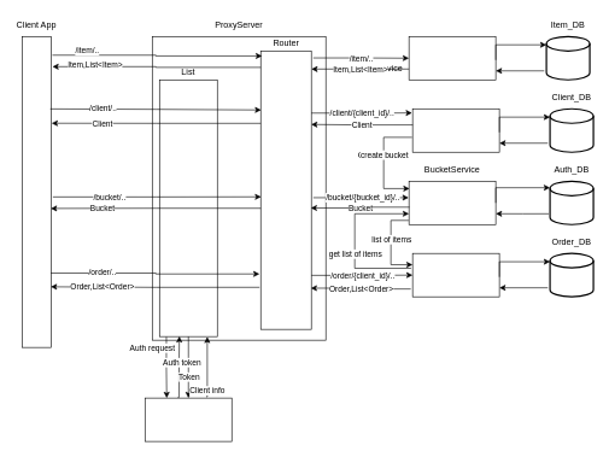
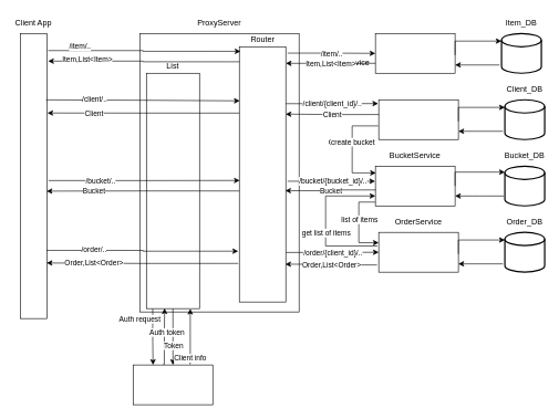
  <mxCell id="0" />
  <mxCell id="1" parent="0" />
  <mxCell id="2" value="" style="rounded=0;whiteSpace=wrap;html=1;" vertex="1" parent="1"><mxGeometry x="210" y="50" width="240" height="420" as="geometry" /></mxCell>
  <mxCell id="3" value="ProxyServer" style="text;html=1;strokeColor=none;fillColor=none;align=center;verticalAlign=middle;whiteSpace=wrap;rounded=0;" vertex="1" parent="1"><mxGeometry x="300" y="20" width="60" height="30" as="geometry" /></mxCell>
  <mxCell id="4" value="" style="rounded=0;whiteSpace=wrap;html=1;" vertex="1" parent="1"><mxGeometry x="570" y="150" width="120" height="60" as="geometry" /></mxCell>
  <mxCell id="5" value="ClientService" style="text;html=1;strokeColor=none;fillColor=none;align=center;verticalAlign=middle;whiteSpace=wrap;rounded=0;" vertex="1" parent="1"><mxGeometry x="500" y="200" width="60" height="30" as="geometry" /></mxCell>
  <mxCell id="6" value="" style="rounded=0;whiteSpace=wrap;html=1;" vertex="1" parent="1"><mxGeometry x="565" y="50" width="120" height="60" as="geometry" /></mxCell>
  <mxCell id="7" value="BucketService" style="text;html=1;strokeColor=none;fillColor=none;align=center;verticalAlign=middle;whiteSpace=wrap;rounded=0;" vertex="1" parent="1"><mxGeometry x="595" y="220.11" width="60" height="30" as="geometry" /></mxCell>
  <mxCell id="8" value="" style="rounded=0;whiteSpace=wrap;html=1;" vertex="1" parent="1"><mxGeometry x="565" y="250.11" width="120" height="60" as="geometry" /></mxCell>
  <mxCell id="9" value="ItemService" style="text;html=1;strokeColor=none;fillColor=none;align=center;verticalAlign=middle;whiteSpace=wrap;rounded=0;" vertex="1" parent="1"><mxGeometry x="495" y="80" width="60" height="30" as="geometry" /></mxCell>
  <mxCell id="10" value="" style="rounded=0;whiteSpace=wrap;html=1;" vertex="1" parent="1"><mxGeometry x="570" y="350" width="120" height="60" as="geometry" /></mxCell>
+ <mxCell id="11" value="OrderService" style="text;html=1;strokeColor=none;fillColor=none;align=center;verticalAlign=middle;whiteSpace=wrap;rounded=0;" vertex="1" parent="1"><mxGeometry x="600" y="320" width="60" height="30" as="geometry" /></mxCell>
  <mxCell id="12" value="" style="rounded=0;whiteSpace=wrap;html=1;" vertex="1" parent="1"><mxGeometry x="30" y="50" width="40" height="430" as="geometry" /></mxCell>
  <mxCell id="13" value="Client App" style="text;html=1;strokeColor=none;fillColor=none;align=center;verticalAlign=middle;whiteSpace=wrap;rounded=0;" vertex="1" parent="1"><mxGeometry x="20" y="20" width="60" height="30" as="geometry" /></mxCell>
  <mxCell id="14" value="" style="strokeWidth=2;html=1;shape=mxgraph.flowchart.database;whiteSpace=wrap;" vertex="1" parent="1"><mxGeometry x="760" y="250.11" width="60" height="60" as="geometry" /></mxCell>
- <mxCell id="15" value="Auth_DB" style="text;html=1;strokeColor=none;fillColor=none;align=center;verticalAlign=middle;whiteSpace=wrap;rounded=0;" vertex="1" parent="1"><mxGeometry x="760" y="220.11" width="60" height="30" as="geometry" /></mxCell>
+ <mxCell id="15" value="Bucket_DB" style="text;html=1;strokeColor=none;fillColor=none;align=center;verticalAlign=middle;whiteSpace=wrap;rounded=0;" vertex="1" parent="1"><mxGeometry x="760" y="220.11" width="60" height="30" as="geometry" /></mxCell>
  <mxCell id="16" value="" style="strokeWidth=2;html=1;shape=mxgraph.flowchart.database;whiteSpace=wrap;" vertex="1" parent="1"><mxGeometry x="760" y="150" width="60" height="60" as="geometry" /></mxCell>
  <mxCell id="17" value="Client_DB" style="text;html=1;strokeColor=none;fillColor=none;align=center;verticalAlign=middle;whiteSpace=wrap;rounded=0;" vertex="1" parent="1"><mxGeometry x="760" y="120" width="60" height="30" as="geometry" /></mxCell>
  <mxCell id="18" value="" style="strokeWidth=2;html=1;shape=mxgraph.flowchart.database;whiteSpace=wrap;" vertex="1" parent="1"><mxGeometry x="755" y="50" width="60" height="60" as="geometry" /></mxCell>
  <mxCell id="19" value="Item_DB" style="text;html=1;strokeColor=none;fillColor=none;align=center;verticalAlign=middle;whiteSpace=wrap;rounded=0;" vertex="1" parent="1"><mxGeometry x="755" y="20" width="60" height="30" as="geometry" /></mxCell>
  <mxCell id="20" value="" style="strokeWidth=2;html=1;shape=mxgraph.flowchart.database;whiteSpace=wrap;" vertex="1" parent="1"><mxGeometry x="760" y="350" width="60" height="60" as="geometry" /></mxCell>
  <mxCell id="21" value="Order_DB" style="text;html=1;strokeColor=none;fillColor=none;align=center;verticalAlign=middle;whiteSpace=wrap;rounded=0;" vertex="1" parent="1"><mxGeometry x="760" y="320" width="60" height="30" as="geometry" /></mxCell>
  <mxCell id="22" value="" style="endArrow=classic;html=1;rounded=0;edgeStyle=orthogonalEdgeStyle;entryX=0;entryY=0.15;entryDx=0;entryDy=0;entryPerimeter=0;exitX=1;exitY=0.5;exitDx=0;exitDy=0;" edge="1" parent="1" source="8" target="14"><mxGeometry width="50" height="50" relative="1" as="geometry"><mxPoint x="495" y="190.11" as="sourcePoint" /><mxPoint x="755" y="259.11" as="targetPoint" /><Array as="points"><mxPoint x="685" y="259" /></Array></mxGeometry></mxCell>
  <mxCell id="23" value="" style="endArrow=classic;html=1;rounded=0;edgeStyle=orthogonalEdgeStyle;entryX=1;entryY=0.75;entryDx=0;entryDy=0;exitX=-0.029;exitY=0.751;exitDx=0;exitDy=0;exitPerimeter=0;" edge="1" parent="1" source="14" target="8"><mxGeometry width="50" height="50" relative="1" as="geometry"><mxPoint x="752" y="295.11" as="sourcePoint" /><mxPoint x="565" y="170.11" as="targetPoint" /></mxGeometry></mxCell>
  <mxCell id="24" value="" style="endArrow=classic;html=1;rounded=0;edgeStyle=orthogonalEdgeStyle;entryX=0;entryY=0.15;entryDx=0;entryDy=0;entryPerimeter=0;exitX=1;exitY=0.5;exitDx=0;exitDy=0;" edge="1" parent="1"><mxGeometry width="50" height="50" relative="1" as="geometry"><mxPoint x="690" y="182.5" as="sourcePoint" /><mxPoint x="760" y="161.5" as="targetPoint" /><Array as="points"><mxPoint x="690" y="161.5" /></Array></mxGeometry></mxCell>
  <mxCell id="25" value="" style="endArrow=classic;html=1;rounded=0;edgeStyle=orthogonalEdgeStyle;entryX=1;entryY=0.75;entryDx=0;entryDy=0;exitX=-0.05;exitY=0.75;exitDx=0;exitDy=0;exitPerimeter=0;" edge="1" parent="1"><mxGeometry width="50" height="50" relative="1" as="geometry"><mxPoint x="757" y="197.5" as="sourcePoint" /><mxPoint x="690" y="197.5" as="targetPoint" /></mxGeometry></mxCell>
  <mxCell id="26" value="" style="endArrow=classic;html=1;rounded=0;edgeStyle=orthogonalEdgeStyle;entryX=0;entryY=0.15;entryDx=0;entryDy=0;entryPerimeter=0;exitX=1;exitY=0.5;exitDx=0;exitDy=0;" edge="1" parent="1"><mxGeometry width="50" height="50" relative="1" as="geometry"><mxPoint x="685" y="82.5" as="sourcePoint" /><mxPoint x="755" y="61.5" as="targetPoint" /><Array as="points"><mxPoint x="685" y="61.5" /></Array></mxGeometry></mxCell>
  <mxCell id="27" value="" style="endArrow=classic;html=1;rounded=0;edgeStyle=orthogonalEdgeStyle;entryX=1;entryY=0.75;entryDx=0;entryDy=0;exitX=-0.05;exitY=0.75;exitDx=0;exitDy=0;exitPerimeter=0;" edge="1" parent="1"><mxGeometry width="50" height="50" relative="1" as="geometry"><mxPoint x="752" y="97.5" as="sourcePoint" /><mxPoint x="685" y="97.5" as="targetPoint" /></mxGeometry></mxCell>
  <mxCell id="28" value="" style="endArrow=classic;html=1;rounded=0;edgeStyle=orthogonalEdgeStyle;entryX=0;entryY=0.15;entryDx=0;entryDy=0;entryPerimeter=0;exitX=1;exitY=0.5;exitDx=0;exitDy=0;" edge="1" parent="1"><mxGeometry width="50" height="50" relative="1" as="geometry"><mxPoint x="690" y="382.5" as="sourcePoint" /><mxPoint x="760" y="361.5" as="targetPoint" /><Array as="points"><mxPoint x="690" y="361.5" /></Array></mxGeometry></mxCell>
  <mxCell id="29" value="" style="endArrow=classic;html=1;rounded=0;edgeStyle=orthogonalEdgeStyle;entryX=1;entryY=0.75;entryDx=0;entryDy=0;exitX=-0.05;exitY=0.75;exitDx=0;exitDy=0;exitPerimeter=0;" edge="1" parent="1"><mxGeometry width="50" height="50" relative="1" as="geometry"><mxPoint x="757" y="397.5" as="sourcePoint" /><mxPoint x="690" y="397.5" as="targetPoint" /></mxGeometry></mxCell>
  <mxCell id="30" value="" style="endArrow=classic;html=1;rounded=0;edgeStyle=orthogonalEdgeStyle;exitX=-0.007;exitY=0.657;exitDx=0;exitDy=0;entryX=0.006;entryY=0.17;entryDx=0;entryDy=0;entryPerimeter=0;exitPerimeter=0;" edge="1" parent="1" source="4" target="8"><mxGeometry relative="1" as="geometry"><mxPoint x="460" y="140" as="sourcePoint" /><mxPoint x="540" y="260" as="targetPoint" /><Array as="points"><mxPoint x="530" y="189" /><mxPoint x="530" y="260" /></Array></mxGeometry></mxCell>
  <mxCell id="31" value="create bucket" style="edgeLabel;resizable=0;html=1;align=center;verticalAlign=middle;" connectable="0" vertex="1" parent="30"><mxGeometry relative="1" as="geometry"><mxPoint y="-10" as="offset" /></mxGeometry></mxCell>
  <mxCell id="32" value="" style="endArrow=classic;html=1;rounded=0;edgeStyle=orthogonalEdgeStyle;entryX=-0.004;entryY=0.379;entryDx=0;entryDy=0;exitX=1.037;exitY=0.527;exitDx=0;exitDy=0;exitPerimeter=0;entryPerimeter=0;" edge="1" parent="1" source="54" target="8"><mxGeometry relative="1" as="geometry"><mxPoint x="450" y="60" as="sourcePoint" /><mxPoint x="550" y="60" as="targetPoint" /></mxGeometry></mxCell>
  <mxCell id="33" value="/bucket/{bucket_id}/.." style="edgeLabel;resizable=0;html=1;align=center;verticalAlign=middle;" connectable="0" vertex="1" parent="32"><mxGeometry relative="1" as="geometry"><mxPoint x="2" as="offset" /></mxGeometry></mxCell>
  <mxCell id="34" value="" style="endArrow=classic;html=1;rounded=0;edgeStyle=orthogonalEdgeStyle;exitX=0.006;exitY=0.598;exitDx=0;exitDy=0;exitPerimeter=0;entryX=0.988;entryY=0.564;entryDx=0;entryDy=0;entryPerimeter=0;" edge="1" parent="1" source="8" target="54"><mxGeometry relative="1" as="geometry"><mxPoint x="390" y="-20" as="sourcePoint" /><mxPoint x="450" y="281" as="targetPoint" /></mxGeometry></mxCell>
  <mxCell id="35" value="Bucket" style="edgeLabel;resizable=0;html=1;align=center;verticalAlign=middle;" connectable="0" vertex="1" parent="34"><mxGeometry relative="1" as="geometry" /></mxCell>
  <mxCell id="36" value="" style="endArrow=classic;html=1;rounded=0;edgeStyle=orthogonalEdgeStyle;entryX=-0.007;entryY=0.095;entryDx=0;entryDy=0;exitX=0.988;exitY=0.223;exitDx=0;exitDy=0;entryPerimeter=0;exitPerimeter=0;" edge="1" parent="1" source="54" target="4"><mxGeometry relative="1" as="geometry"><mxPoint x="450" y="179.71" as="sourcePoint" /><mxPoint x="550" y="179.71" as="targetPoint" /></mxGeometry></mxCell>
  <mxCell id="37" value="/client/{client_id}/.." style="edgeLabel;resizable=0;html=1;align=center;verticalAlign=middle;" connectable="0" vertex="1" parent="36"><mxGeometry relative="1" as="geometry" /></mxCell>
  <mxCell id="38" value="" style="endArrow=classic;html=1;rounded=0;edgeStyle=orthogonalEdgeStyle;exitX=0.002;exitY=0.371;exitDx=0;exitDy=0;entryX=0.996;entryY=0.264;entryDx=0;entryDy=0;entryPerimeter=0;exitPerimeter=0;" edge="1" parent="1" source="4" target="54"><mxGeometry relative="1" as="geometry"><mxPoint x="580" y="90" as="sourcePoint" /><mxPoint x="450" y="195" as="targetPoint" /></mxGeometry></mxCell>
  <mxCell id="39" value="Client" style="edgeLabel;resizable=0;html=1;align=center;verticalAlign=middle;" connectable="0" vertex="1" parent="38"><mxGeometry relative="1" as="geometry" /></mxCell>
  <mxCell id="40" value="" style="endArrow=classic;html=1;rounded=0;edgeStyle=orthogonalEdgeStyle;entryX=0;entryY=0.5;entryDx=0;entryDy=0;exitX=0.996;exitY=0.806;exitDx=0;exitDy=0;exitPerimeter=0;" edge="1" parent="1" source="54" target="10"><mxGeometry relative="1" as="geometry"><mxPoint x="450" y="380" as="sourcePoint" /><mxPoint x="550" y="380" as="targetPoint" /></mxGeometry></mxCell>
  <mxCell id="41" value="/order/{client_id}/.." style="edgeLabel;resizable=0;html=1;align=center;verticalAlign=middle;" connectable="0" vertex="1" parent="40"><mxGeometry relative="1" as="geometry" /></mxCell>
  <mxCell id="42" value="" style="endArrow=classic;html=1;rounded=0;edgeStyle=orthogonalEdgeStyle;entryX=0.988;entryY=0.852;entryDx=0;entryDy=0;entryPerimeter=0;exitX=-0.021;exitY=0.819;exitDx=0;exitDy=0;exitPerimeter=0;" edge="1" parent="1" source="10" target="54"><mxGeometry relative="1" as="geometry"><mxPoint x="490" y="450" as="sourcePoint" /><mxPoint x="590" y="450" as="targetPoint" /></mxGeometry></mxCell>
  <mxCell id="43" value="Order,List&amp;lt;Order&amp;gt;" style="edgeLabel;resizable=0;html=1;align=center;verticalAlign=middle;" connectable="0" vertex="1" parent="42"><mxGeometry relative="1" as="geometry" /></mxCell>
  <mxCell id="44" value="" style="endArrow=classic;html=1;rounded=0;edgeStyle=orthogonalEdgeStyle;entryX=0;entryY=0.5;entryDx=0;entryDy=0;exitX=1.037;exitY=0.025;exitDx=0;exitDy=0;exitPerimeter=0;" edge="1" parent="1" source="54" target="6"><mxGeometry relative="1" as="geometry"><mxPoint x="450.96" y="70.14" as="sourcePoint" /><mxPoint x="566.08" y="69.86" as="targetPoint" /></mxGeometry></mxCell>
  <mxCell id="45" value="/item/.." style="edgeLabel;resizable=0;html=1;align=center;verticalAlign=middle;" connectable="0" vertex="1" parent="44"><mxGeometry relative="1" as="geometry" /></mxCell>
  <mxCell id="46" value="" style="endArrow=classic;html=1;rounded=0;edgeStyle=orthogonalEdgeStyle;exitX=0;exitY=0.75;exitDx=0;exitDy=0;entryX=1;entryY=0.065;entryDx=0;entryDy=0;entryPerimeter=0;" edge="1" parent="1" source="6" target="54"><mxGeometry relative="1" as="geometry"><mxPoint x="565.96" y="90.14" as="sourcePoint" /><mxPoint x="450" y="95" as="targetPoint" /></mxGeometry></mxCell>
  <mxCell id="47" value="Item,List&amp;lt;Item&amp;gt;" style="edgeLabel;resizable=0;html=1;align=center;verticalAlign=middle;" connectable="0" vertex="1" parent="46"><mxGeometry relative="1" as="geometry" /></mxCell>
  <mxCell id="48" value="" style="endArrow=classic;html=1;rounded=0;edgeStyle=orthogonalEdgeStyle;exitX=-0.017;exitY=0.343;exitDx=0;exitDy=0;exitPerimeter=0;entryX=0;entryY=0.75;entryDx=0;entryDy=0;" edge="1" parent="1" source="10" target="8"><mxGeometry relative="1" as="geometry"><mxPoint x="460" y="320" as="sourcePoint" /><mxPoint x="550" y="290" as="targetPoint" /><Array as="points"><mxPoint x="490" y="371" /><mxPoint x="490" y="295" /></Array></mxGeometry></mxCell>
  <mxCell id="49" value="get list of items" style="edgeLabel;resizable=0;html=1;align=center;verticalAlign=middle;" connectable="0" vertex="1" parent="48"><mxGeometry relative="1" as="geometry"><mxPoint y="16" as="offset" /></mxGeometry></mxCell>
  <mxCell id="50" value="" style="endArrow=classic;html=1;rounded=0;edgeStyle=orthogonalEdgeStyle;exitX=-0.004;exitY=0.893;exitDx=0;exitDy=0;exitPerimeter=0;entryX=0;entryY=0.25;entryDx=0;entryDy=0;" edge="1" parent="1"><mxGeometry relative="1" as="geometry"><mxPoint x="564.52" y="304.33" as="sourcePoint" /><mxPoint x="570" y="365.64" as="targetPoint" /><Array as="points"><mxPoint x="540" y="304.64" /><mxPoint x="540" y="365.64" /></Array></mxGeometry></mxCell>
  <mxCell id="51" value="list of items" style="edgeLabel;resizable=0;html=1;align=center;verticalAlign=middle;" connectable="0" vertex="1" parent="50"><mxGeometry relative="1" as="geometry"><mxPoint y="-7" as="offset" /></mxGeometry></mxCell>
  <mxCell id="52" value="" style="rounded=0;whiteSpace=wrap;html=1;" vertex="1" parent="1"><mxGeometry x="220" y="110" width="80" height="355" as="geometry" /></mxCell>
  <mxCell id="53" value="List" style="text;html=1;strokeColor=none;fillColor=none;align=center;verticalAlign=middle;whiteSpace=wrap;rounded=0;" vertex="1" parent="1"><mxGeometry x="235" y="90" width="50" height="20" as="geometry" /></mxCell>
  <mxCell id="54" value="" style="rounded=0;whiteSpace=wrap;html=1;" vertex="1" parent="1"><mxGeometry x="360" y="70" width="70" height="385" as="geometry" /></mxCell>
  <mxCell id="55" value="Router" style="text;html=1;strokeColor=none;fillColor=none;align=center;verticalAlign=middle;whiteSpace=wrap;rounded=0;" vertex="1" parent="1"><mxGeometry x="367.5" y="50" width="55" height="20" as="geometry" /></mxCell>
  <mxCell id="56" value="" style="endArrow=classic;html=1;rounded=0;edgeStyle=orthogonalEdgeStyle;exitX=1.05;exitY=0.06;exitDx=0;exitDy=0;exitPerimeter=0;entryX=0.024;entryY=0.018;entryDx=0;entryDy=0;entryPerimeter=0;" edge="1" parent="1" source="12" target="54"><mxGeometry relative="1" as="geometry"><mxPoint x="80" y="77.03" as="sourcePoint" /><mxPoint x="170" y="30" as="targetPoint" /><Array as="points"><mxPoint x="215" y="76" /><mxPoint x="215" y="77" /></Array></mxGeometry></mxCell>
  <mxCell id="57" value="/item/.." style="edgeLabel;resizable=0;html=1;align=center;verticalAlign=middle;" connectable="0" vertex="1" parent="56"><mxGeometry relative="1" as="geometry"><mxPoint x="-96" y="-7" as="offset" /></mxGeometry></mxCell>
  <mxCell id="58" value="" style="endArrow=classic;html=1;rounded=0;edgeStyle=orthogonalEdgeStyle;exitX=0;exitY=0.059;exitDx=0;exitDy=0;entryX=1.05;entryY=0.097;entryDx=0;entryDy=0;entryPerimeter=0;exitPerimeter=0;" edge="1" parent="1" source="54" target="12"><mxGeometry relative="1" as="geometry"><mxPoint x="195.24" y="92.21" as="sourcePoint" /><mxPoint x="80.24" y="92.21" as="targetPoint" /></mxGeometry></mxCell>
  <mxCell id="59" value="Item,List&amp;lt;Item&amp;gt;" style="edgeLabel;resizable=0;html=1;align=center;verticalAlign=middle;" connectable="0" vertex="1" parent="58"><mxGeometry relative="1" as="geometry"><mxPoint x="-85" y="-3" as="offset" /></mxGeometry></mxCell>
  <mxCell id="60" value="" style="endArrow=classic;html=1;rounded=0;edgeStyle=orthogonalEdgeStyle;exitX=0.988;exitY=0.223;exitDx=0;exitDy=0;exitPerimeter=0;entryX=0.008;entryY=0.212;entryDx=0;entryDy=0;entryPerimeter=0;" edge="1" parent="1" target="54"><mxGeometry relative="1" as="geometry"><mxPoint x="68.92" y="150.155" as="sourcePoint" /><mxPoint x="160" y="130" as="targetPoint" /></mxGeometry></mxCell>
  <mxCell id="61" value="/client/.." style="edgeLabel;resizable=0;html=1;align=center;verticalAlign=middle;" connectable="0" vertex="1" parent="60"><mxGeometry relative="1" as="geometry"><mxPoint x="-74" y="-1" as="offset" /></mxGeometry></mxCell>
  <mxCell id="62" value="" style="endArrow=classic;html=1;rounded=0;edgeStyle=orthogonalEdgeStyle;exitX=0;exitY=0.26;exitDx=0;exitDy=0;exitPerimeter=0;entryX=1.021;entryY=0.279;entryDx=0;entryDy=0;entryPerimeter=0;" edge="1" parent="1" source="54" target="12"><mxGeometry relative="1" as="geometry"><mxPoint x="210" y="166.56" as="sourcePoint" /><mxPoint x="110" y="190" as="targetPoint" /><Array as="points" /></mxGeometry></mxCell>
  <mxCell id="63" value="Client" style="edgeLabel;resizable=0;html=1;align=center;verticalAlign=middle;" connectable="0" vertex="1" parent="62"><mxGeometry relative="1" as="geometry"><mxPoint x="-75" as="offset" /></mxGeometry></mxCell>
  <mxCell id="64" value="" style="endArrow=classic;html=1;rounded=0;edgeStyle=orthogonalEdgeStyle;entryX=0.008;entryY=0.524;entryDx=0;entryDy=0;entryPerimeter=0;exitX=1.064;exitY=0.516;exitDx=0;exitDy=0;exitPerimeter=0;" edge="1" parent="1" source="12" target="54"><mxGeometry relative="1" as="geometry"><mxPoint x="100" y="260" as="sourcePoint" /><mxPoint x="185.48" y="278.27" as="targetPoint" /></mxGeometry></mxCell>
  <mxCell id="65" value="/bucket/.." style="edgeLabel;resizable=0;html=1;align=center;verticalAlign=middle;" connectable="0" vertex="1" parent="64"><mxGeometry relative="1" as="geometry"><mxPoint x="-66" as="offset" /></mxGeometry></mxCell>
  <mxCell id="66" value="" style="endArrow=classic;html=1;rounded=0;edgeStyle=orthogonalEdgeStyle;exitX=0;exitY=0.565;exitDx=0;exitDy=0;exitPerimeter=0;entryX=0.993;entryY=0.553;entryDx=0;entryDy=0;entryPerimeter=0;" edge="1" parent="1" source="54" target="12"><mxGeometry relative="1" as="geometry"><mxPoint x="186.68" y="291.41" as="sourcePoint" /><mxPoint x="71.2" y="291.88" as="targetPoint" /></mxGeometry></mxCell>
  <mxCell id="67" value="Bucket" style="edgeLabel;resizable=0;html=1;align=center;verticalAlign=middle;" connectable="0" vertex="1" parent="66"><mxGeometry relative="1" as="geometry"><mxPoint x="-75" as="offset" /></mxGeometry></mxCell>
  <mxCell id="68" value="" style="endArrow=classic;html=1;rounded=0;edgeStyle=orthogonalEdgeStyle;entryX=-0.024;entryY=0.801;entryDx=0;entryDy=0;entryPerimeter=0;exitX=0.993;exitY=0.761;exitDx=0;exitDy=0;exitPerimeter=0;" edge="1" parent="1" source="12" target="54"><mxGeometry relative="1" as="geometry"><mxPoint x="80.97" y="381.77" as="sourcePoint" /><mxPoint x="200.97" y="381.77" as="targetPoint" /></mxGeometry></mxCell>
  <mxCell id="69" value="/order/.." style="edgeLabel;resizable=0;html=1;align=center;verticalAlign=middle;" connectable="0" vertex="1" parent="68"><mxGeometry relative="1" as="geometry"><mxPoint x="-75" as="offset" /></mxGeometry></mxCell>
  <mxCell id="70" value="" style="endArrow=classic;html=1;rounded=0;edgeStyle=orthogonalEdgeStyle;entryX=0.993;entryY=0.805;entryDx=0;entryDy=0;entryPerimeter=0;exitX=-0.024;exitY=0.849;exitDx=0;exitDy=0;exitPerimeter=0;" edge="1" parent="1" source="54" target="12"><mxGeometry relative="1" as="geometry"><mxPoint x="198.45" y="400.91" as="sourcePoint" /><mxPoint x="80.01" y="399.95" as="targetPoint" /></mxGeometry></mxCell>
  <mxCell id="71" value="Order,List&amp;lt;Order&amp;gt;" style="edgeLabel;resizable=0;html=1;align=center;verticalAlign=middle;" connectable="0" vertex="1" parent="70"><mxGeometry relative="1" as="geometry"><mxPoint x="-74" as="offset" /></mxGeometry></mxCell>
  <mxCell id="72" value="" style="rounded=0;whiteSpace=wrap;html=1;" vertex="1" parent="1"><mxGeometry x="200" y="550" width="120" height="60" as="geometry" /></mxCell>
  <mxCell id="73" value="" style="endArrow=classic;html=1;rounded=0;edgeStyle=orthogonalEdgeStyle;entryX=0.25;entryY=0;entryDx=0;entryDy=0;exitX=0.119;exitY=1.001;exitDx=0;exitDy=0;exitPerimeter=0;" edge="1" parent="1" source="52" target="72"><mxGeometry relative="1" as="geometry"><mxPoint x="130" y="510" as="sourcePoint" /><mxPoint x="230" y="510" as="targetPoint" /><Array as="points"><mxPoint x="230" y="508" /><mxPoint x="230" y="508" /></Array></mxGeometry></mxCell>
  <mxCell id="74" value="Auth request" style="edgeLabel;resizable=0;html=1;align=center;verticalAlign=middle;" connectable="0" vertex="1" parent="73"><mxGeometry relative="1" as="geometry"><mxPoint x="-20" y="-27" as="offset" /></mxGeometry></mxCell>
  <mxCell id="75" value="" style="endArrow=classic;html=1;rounded=0;edgeStyle=orthogonalEdgeStyle;entryX=0.343;entryY=0.999;entryDx=0;entryDy=0;exitX=0.378;exitY=-0.018;exitDx=0;exitDy=0;exitPerimeter=0;entryPerimeter=0;" edge="1" parent="1" source="72" target="52"><mxGeometry relative="1" as="geometry"><mxPoint x="400" y="520" as="sourcePoint" /><mxPoint x="500" y="520" as="targetPoint" /><Array as="points"><mxPoint x="247" y="549" /><mxPoint x="247" y="508" /></Array></mxGeometry></mxCell>
  <mxCell id="76" value="" style="endArrow=classic;html=1;rounded=0;edgeStyle=orthogonalEdgeStyle;entryX=0.5;entryY=0;entryDx=0;entryDy=0;exitX=0.5;exitY=1;exitDx=0;exitDy=0;" edge="1" parent="1" source="52" target="72"><mxGeometry relative="1" as="geometry"><mxPoint x="330" y="530" as="sourcePoint" /><mxPoint x="430" y="530" as="targetPoint" /></mxGeometry></mxCell>
  <mxCell id="77" value="Token" style="edgeLabel;resizable=0;html=1;align=center;verticalAlign=middle;" connectable="0" vertex="1" parent="76"><mxGeometry relative="1" as="geometry"><mxPoint y="12" as="offset" /></mxGeometry></mxCell>
  <mxCell id="78" value="Auth token" style="edgeLabel;resizable=0;html=1;align=center;verticalAlign=middle;" connectable="0" vertex="1" parent="1"><mxGeometry x="250.004" y="500.002" as="geometry" /></mxCell>
  <mxCell id="79" value="" style="endArrow=classic;html=1;rounded=0;edgeStyle=orthogonalEdgeStyle;exitX=0.706;exitY=-0.03;exitDx=0;exitDy=0;entryX=0.826;entryY=1.001;entryDx=0;entryDy=0;entryPerimeter=0;exitPerimeter=0;" edge="1" parent="1" source="72" target="52"><mxGeometry relative="1" as="geometry"><mxPoint x="380" y="540" as="sourcePoint" /><mxPoint x="480" y="540" as="targetPoint" /><Array as="points"><mxPoint x="286" y="548" /></Array></mxGeometry></mxCell>
  <mxCell id="80" value="Client info" style="edgeLabel;resizable=0;html=1;align=center;verticalAlign=middle;" connectable="0" vertex="1" parent="79"><mxGeometry relative="1" as="geometry"><mxPoint x="-1" y="32" as="offset" /></mxGeometry></mxCell>
